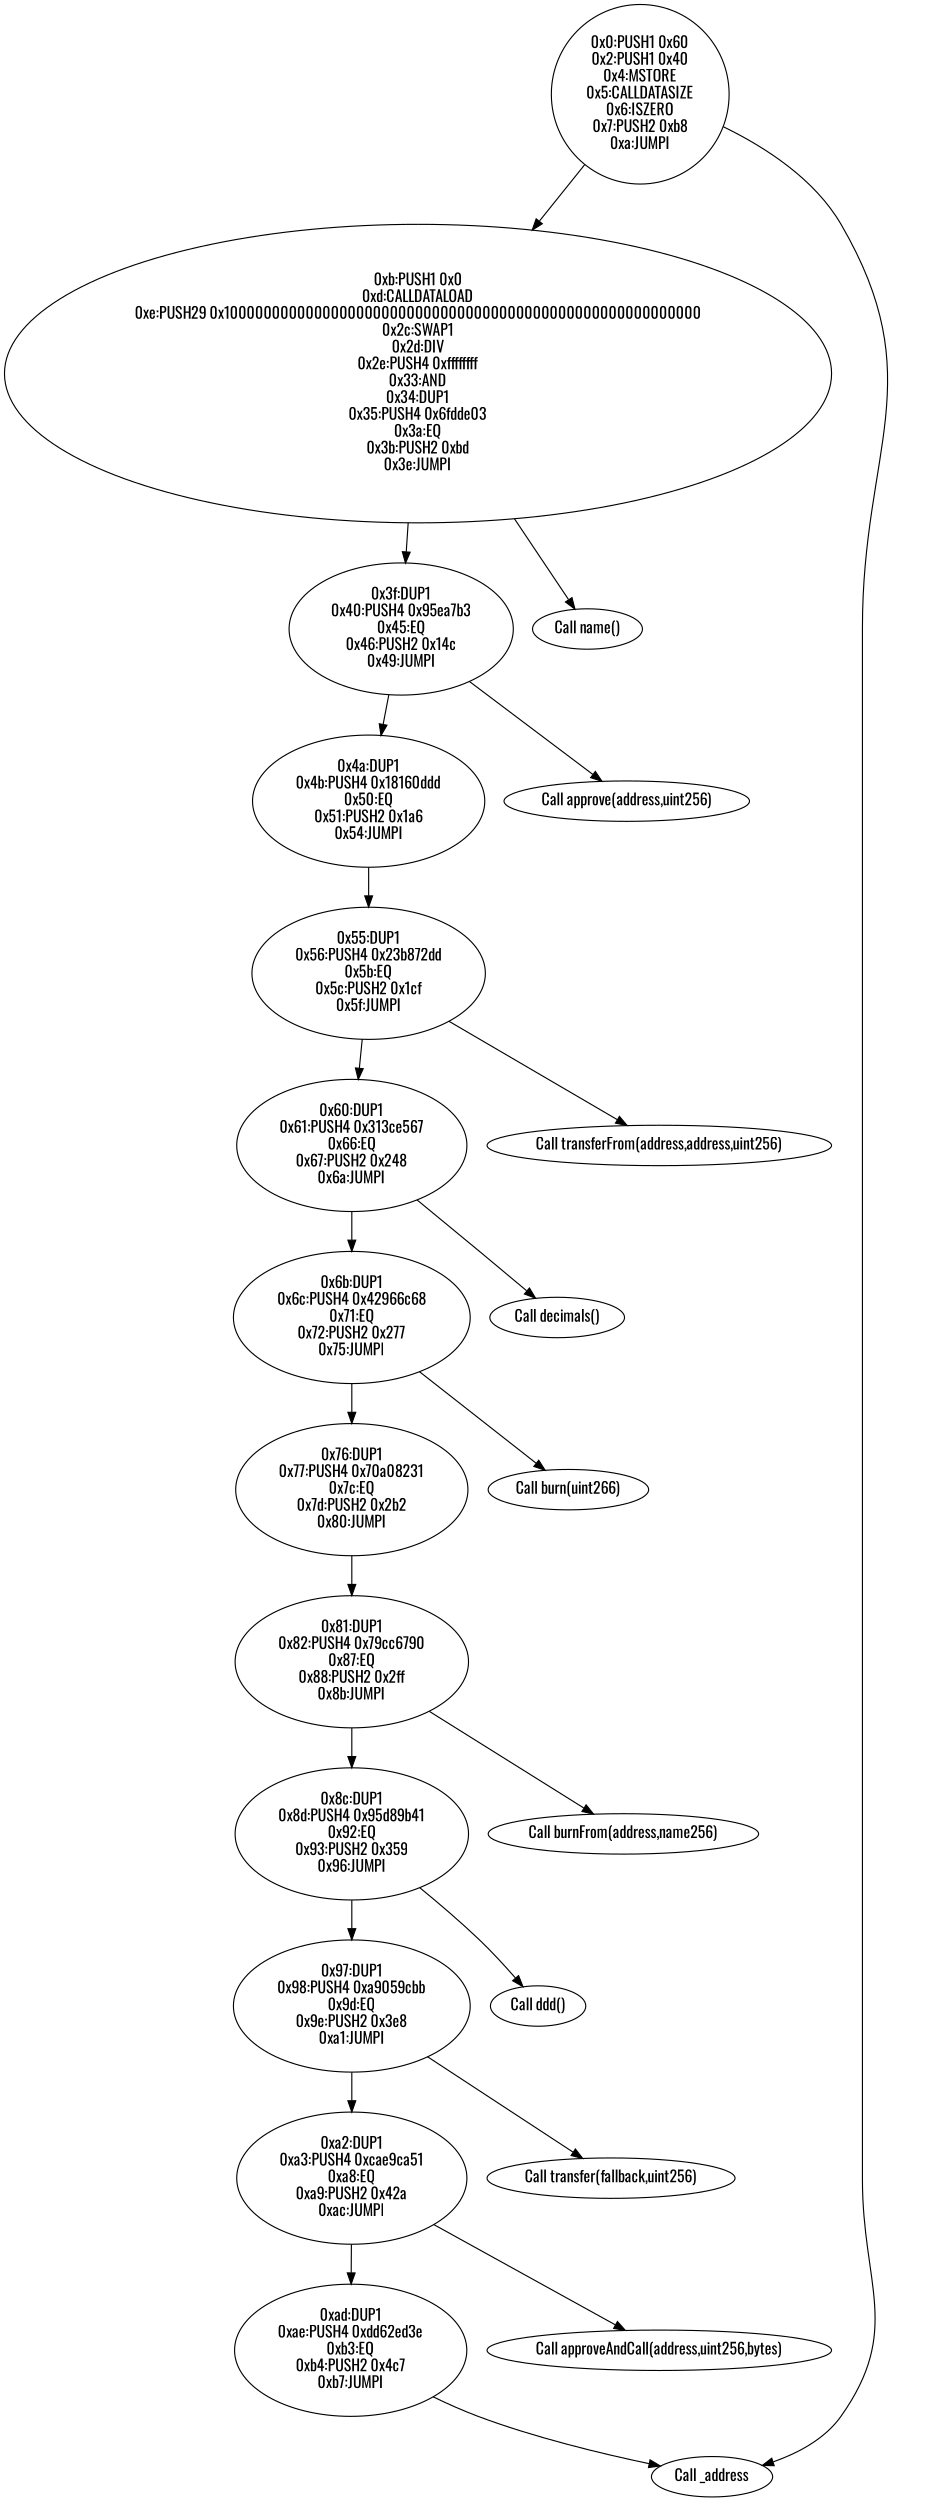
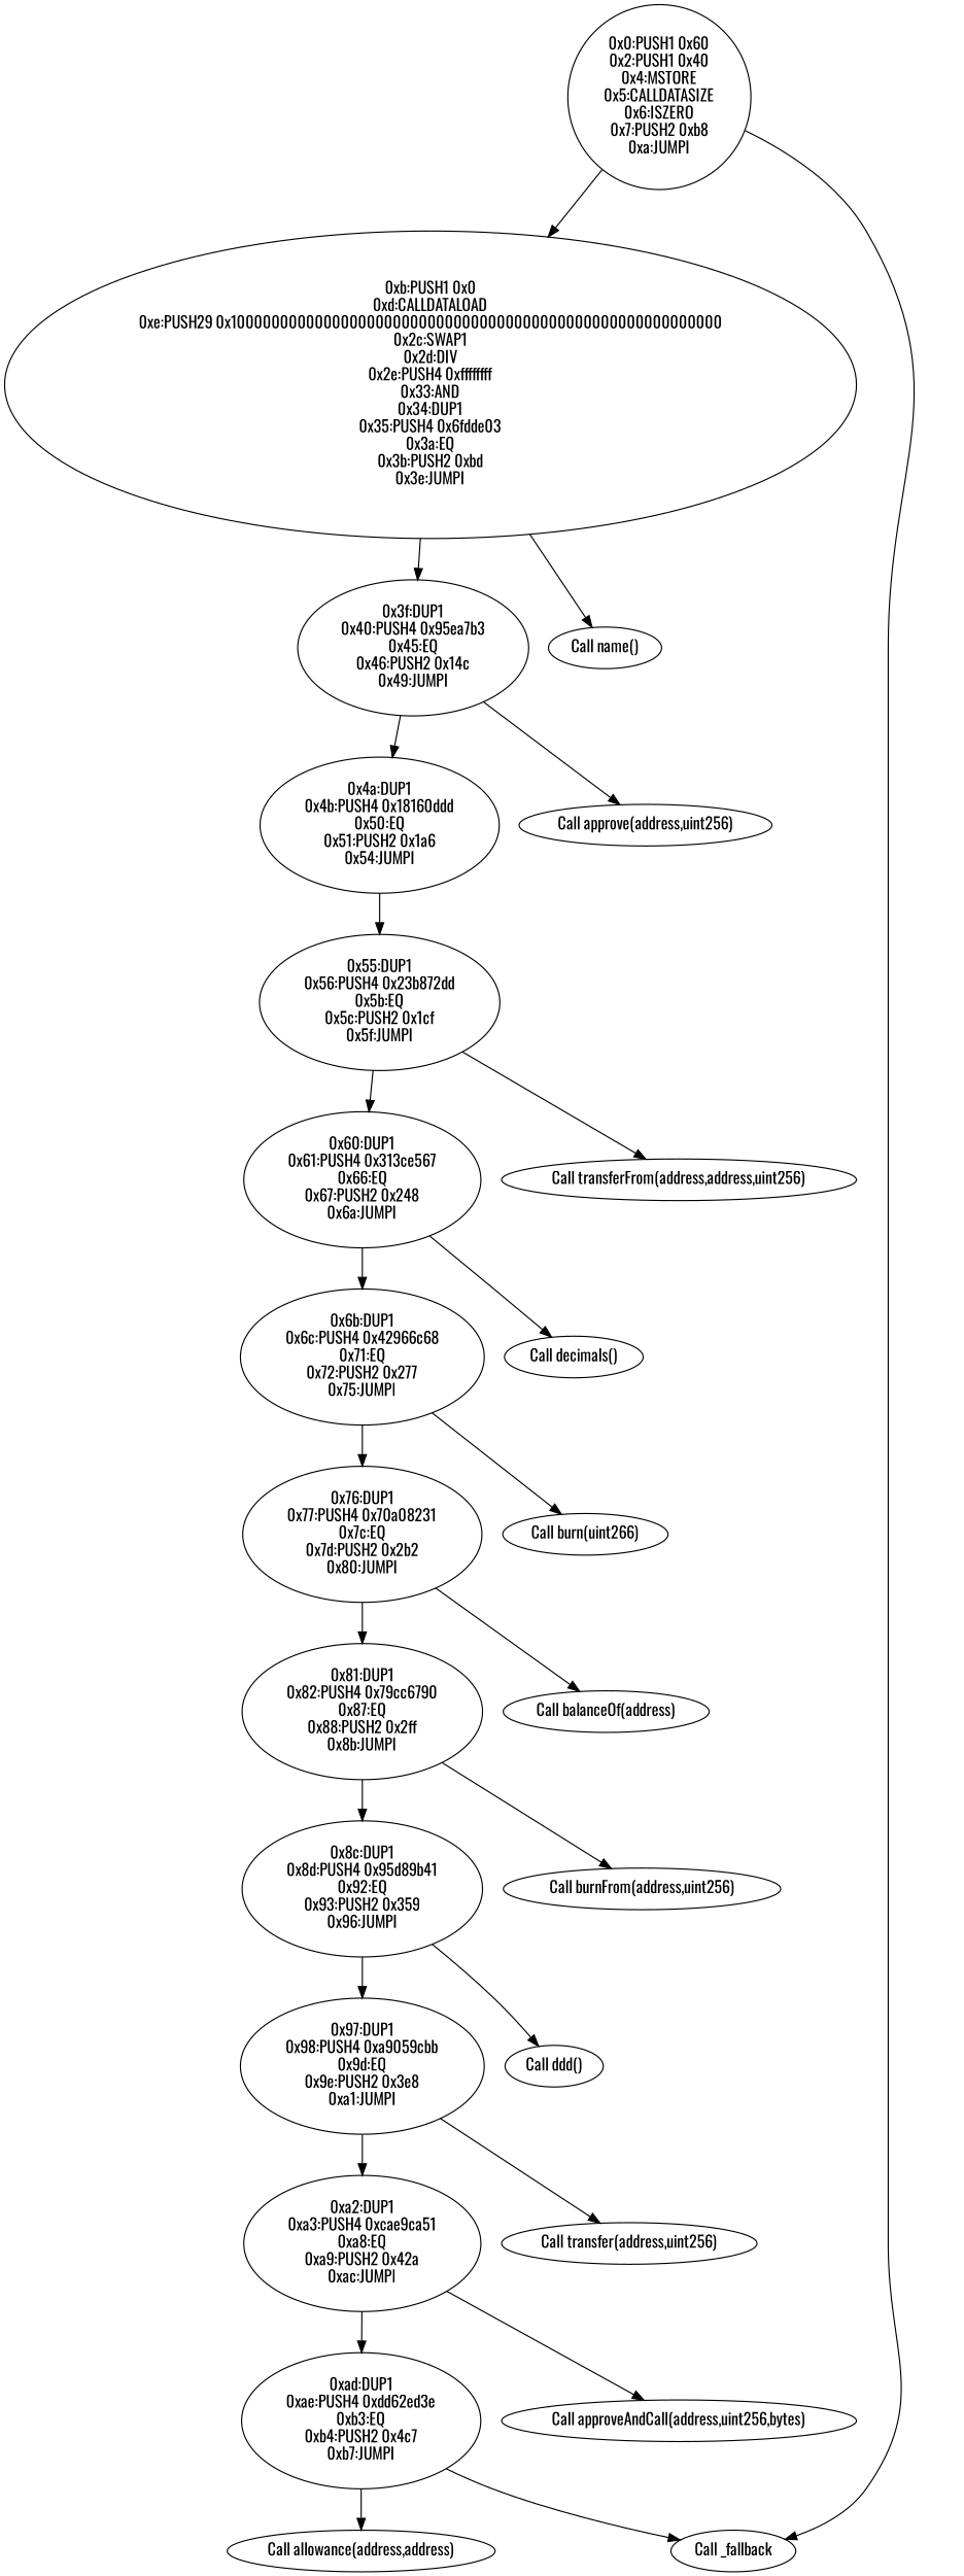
  digraph {
    fontname=Oswald
    node [fontname=Oswald]
    edge [fontname=Oswald]
    n1 [label="0x0:PUSH1 0x60\n0x2:PUSH1 0x40\n0x4:MSTORE\n0x5:CALLDATASIZE\n0x6:ISZERO\n0x7:PUSH2 0xb8\n0xa:JUMPI"]
    n2 [label="0xb:PUSH1 0x0\n0xd:CALLDATALOAD\n0xe:PUSH29 0x100000000000000000000000000000000000000000000000000000000\n0x2c:SWAP1\n0x2d:DIV\n0x2e:PUSH4 0xffffffff\n0x33:AND\n0x34:DUP1\n0x35:PUSH4 0x6fdde03\n0x3a:EQ\n0x3b:PUSH2 0xbd\n0x3e:JUMPI"]
-   n3 [label="Call _address"]
+   n3 [label="Call _fallback"]
    n4 [label="0x3f:DUP1\n0x40:PUSH4 0x95ea7b3\n0x45:EQ\n0x46:PUSH2 0x14c\n0x49:JUMPI"]
    n5 [label="Call name()"]
    n6 [label="0x4a:DUP1\n0x4b:PUSH4 0x18160ddd\n0x50:EQ\n0x51:PUSH2 0x1a6\n0x54:JUMPI"]
    n7 [label="Call approve(address,uint256)"]
    n8 [label="0x55:DUP1\n0x56:PUSH4 0x23b872dd\n0x5b:EQ\n0x5c:PUSH2 0x1cf\n0x5f:JUMPI"]
    n9 [label="0x60:DUP1\n0x61:PUSH4 0x313ce567\n0x66:EQ\n0x67:PUSH2 0x248\n0x6a:JUMPI"]
    n10 [label="Call transferFrom(address,address,uint256)"]
    n11 [label="0x6b:DUP1\n0x6c:PUSH4 0x42966c68\n0x71:EQ\n0x72:PUSH2 0x277\n0x75:JUMPI"]
    n12 [label="Call decimals()"]
    n13 [label="0x76:DUP1\n0x77:PUSH4 0x70a08231\n0x7c:EQ\n0x7d:PUSH2 0x2b2\n0x80:JUMPI"]
    n14 [label="Call burn(uint266)"]
    n15 [label="0x81:DUP1\n0x82:PUSH4 0x79cc6790\n0x87:EQ\n0x88:PUSH2 0x2ff\n0x8b:JUMPI"]
+   n16 [label="Call balanceOf(address)"]
    n17 [label="0x8c:DUP1\n0x8d:PUSH4 0x95d89b41\n0x92:EQ\n0x93:PUSH2 0x359\n0x96:JUMPI"]
-   n18 [label="Call burnFrom(address,name256)"]
+   n18 [label="Call burnFrom(address,uint256)"]
    n19 [label="0x97:DUP1\n0x98:PUSH4 0xa9059cbb\n0x9d:EQ\n0x9e:PUSH2 0x3e8\n0xa1:JUMPI"]
    n20 [label="Call ddd()"]
    n21 [label="0xa2:DUP1\n0xa3:PUSH4 0xcae9ca51\n0xa8:EQ\n0xa9:PUSH2 0x42a\n0xac:JUMPI"]
-   n22 [label="Call transfer(fallback,uint256)"]
+   n22 [label="Call transfer(address,uint256)"]
    n23 [label="0xad:DUP1\n0xae:PUSH4 0xdd62ed3e\n0xb3:EQ\n0xb4:PUSH2 0x4c7\n0xb7:JUMPI"]
    n24 [label="Call approveAndCall(address,uint256,bytes)"]
+   n25 [label="Call allowance(address,address)"]
    n1 -> n2
    n1 -> n3
    n2 -> n4
    n2 -> n5
    n4 -> n6
    n4 -> n7
    n6 -> n8
    n8 -> n9
    n8 -> n10
    n9 -> n11
    n9 -> n12
    n11 -> n13
    n11 -> n14
    n13 -> n15
+   n13 -> n16
    n15 -> n17
    n15 -> n18
    n17 -> n19
    n17 -> n20
    n19 -> n21
    n19 -> n22
    n21 -> n23
    n21 -> n24
    n23 -> n3
+   n23 -> n25
  }
